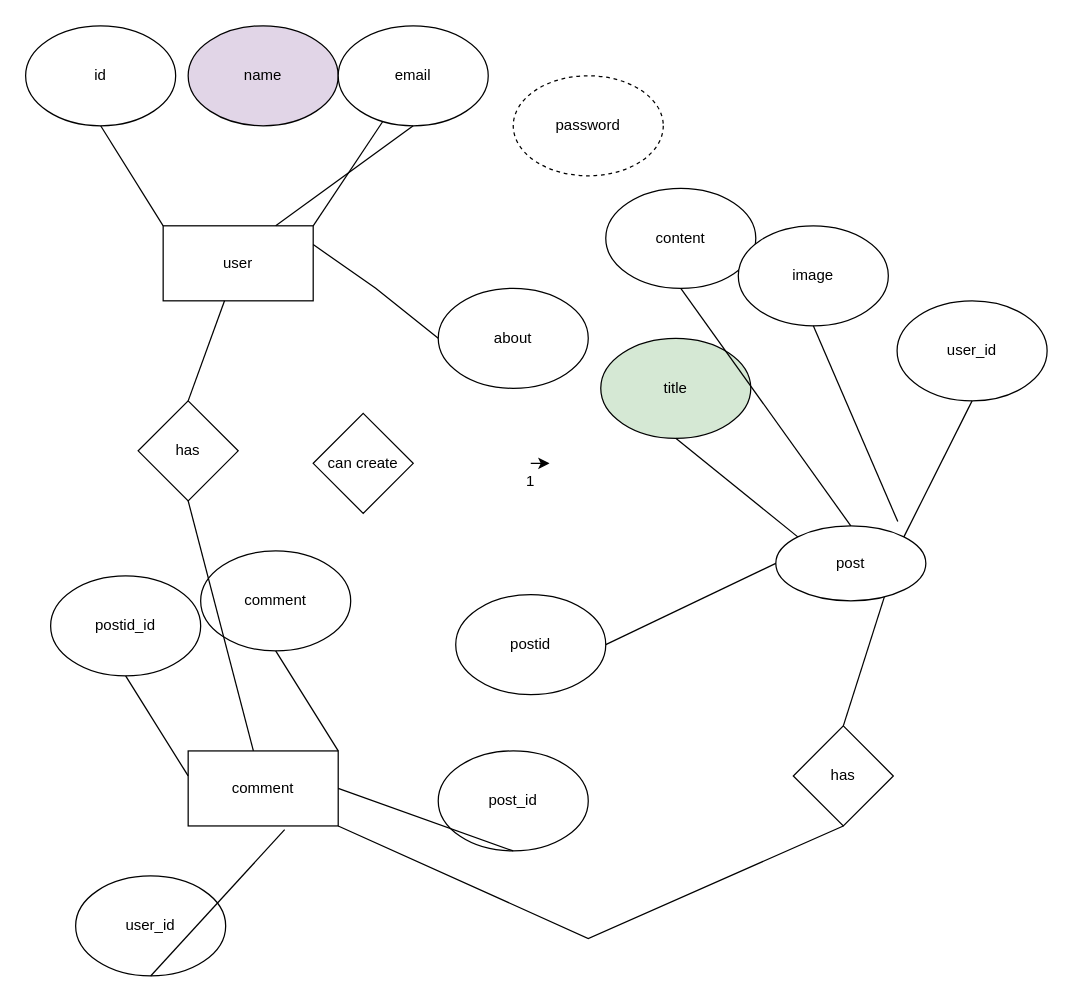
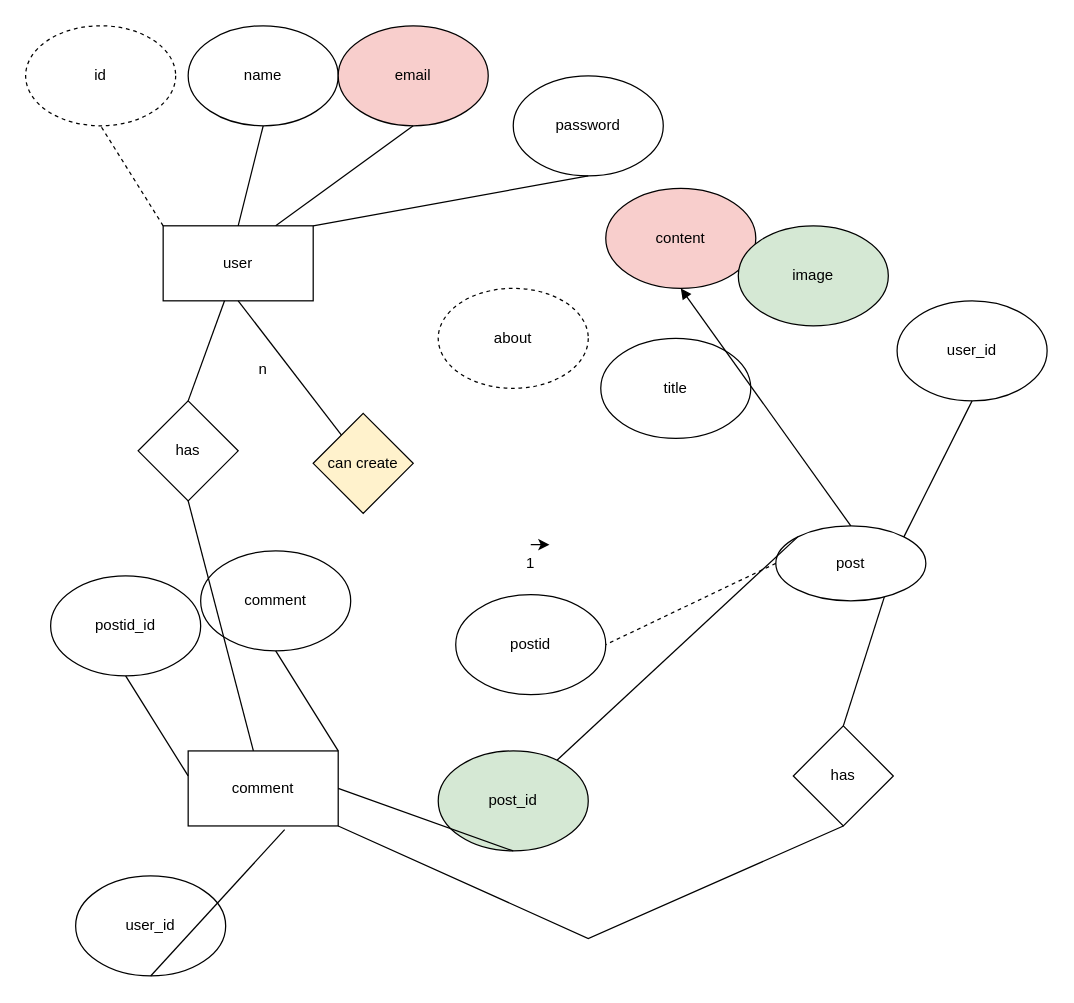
  <mxCell id="0" />
  <mxCell id="1" parent="0" />
  <mxCell id="2" value="user" style="rounded=0;whiteSpace=wrap;html=1;" vertex="1" parent="1"><mxGeometry x="130" y="180" width="120" height="60" as="geometry" /></mxCell>
- <mxCell id="3" value="id" style="ellipse;whiteSpace=wrap;html=1;" vertex="1" parent="1"><mxGeometry x="20" y="20" width="120" height="80" as="geometry" /></mxCell>
- <mxCell id="4" value="" style="endArrow=none;html=1;rounded=0;exitX=0;exitY=0;exitDx=0;exitDy=0;entryX=0.5;entryY=1;entryDx=0;entryDy=0;" edge="1" parent="1" source="2" target="3"><mxGeometry width="50" height="50" relative="1" as="geometry"><mxPoint x="70" y="140" as="sourcePoint" /><mxPoint x="120" y="90" as="targetPoint" /></mxGeometry></mxCell>
- <mxCell id="5" value="name" style="ellipse;whiteSpace=wrap;html=1;fillColor=#e1d5e7;" vertex="1" parent="1"><mxGeometry x="150" y="20" width="120" height="80" as="geometry" /></mxCell>
- <mxCell id="7" value="about" style="ellipse;whiteSpace=wrap;html=1;" vertex="1" parent="1"><mxGeometry x="350" y="230" width="120" height="80" as="geometry" /></mxCell>
- <mxCell id="8" value="" style="endArrow=none;html=1;rounded=0;exitX=1;exitY=0.25;exitDx=0;exitDy=0;entryX=0;entryY=0.5;entryDx=0;entryDy=0;" edge="1" parent="1" target="7" source="2"><mxGeometry width="50" height="50" relative="1" as="geometry"><mxPoint x="160" y="210" as="sourcePoint" /><mxPoint x="150" y="120" as="targetPoint" /><Array as="points"><mxPoint x="300" y="230" /></Array></mxGeometry></mxCell>
- <mxCell id="9" value="password" style="ellipse;whiteSpace=wrap;html=1;dashed=1;" vertex="1" parent="1"><mxGeometry x="410" y="60" width="120" height="80" as="geometry" /></mxCell>
- <mxCell id="10" value="" style="endArrow=none;html=1;rounded=0;exitX=1;exitY=0;exitDx=0;exitDy=0;" edge="1" parent="1" target="11" source="2"><mxGeometry width="50" height="50" relative="1" as="geometry"><mxPoint x="260" y="170" as="sourcePoint" /><mxPoint x="160" y="130" as="targetPoint" /></mxGeometry></mxCell>
- <mxCell id="11" value="email" style="ellipse;whiteSpace=wrap;html=1;" vertex="1" parent="1"><mxGeometry x="270" y="20" width="120" height="80" as="geometry" /></mxCell>
+ <mxCell id="3" value="id" style="ellipse;whiteSpace=wrap;html=1;dashed=1;" vertex="1" parent="1"><mxGeometry x="20" y="20" width="120" height="80" as="geometry" /></mxCell>
+ <mxCell id="4" value="" style="endArrow=none;html=1;rounded=0;exitX=0;exitY=0;exitDx=0;exitDy=0;entryX=0.5;entryY=1;entryDx=0;entryDy=0;dashed=1;" edge="1" parent="1" source="2" target="3"><mxGeometry width="50" height="50" relative="1" as="geometry"><mxPoint x="70" y="140" as="sourcePoint" /><mxPoint x="120" y="90" as="targetPoint" /></mxGeometry></mxCell>
+ <mxCell id="5" value="name" style="ellipse;whiteSpace=wrap;html=1;" vertex="1" parent="1"><mxGeometry x="150" y="20" width="120" height="80" as="geometry" /></mxCell>
+ <mxCell id="6" value="" style="endArrow=none;html=1;rounded=0;exitX=0.5;exitY=0;exitDx=0;exitDy=0;entryX=0.5;entryY=1;entryDx=0;entryDy=0;" edge="1" parent="1" target="5" source="2"><mxGeometry width="50" height="50" relative="1" as="geometry"><mxPoint x="260" y="180" as="sourcePoint" /><mxPoint x="250" y="90" as="targetPoint" /><Array as="points" /></mxGeometry></mxCell>
+ <mxCell id="7" value="about" style="ellipse;whiteSpace=wrap;html=1;dashed=1;" vertex="1" parent="1"><mxGeometry x="350" y="230" width="120" height="80" as="geometry" /></mxCell>
+ <mxCell id="9" value="password" style="ellipse;whiteSpace=wrap;html=1;" vertex="1" parent="1"><mxGeometry x="410" y="60" width="120" height="80" as="geometry" /></mxCell>
+ <mxCell id="10" value="" style="endArrow=none;html=1;rounded=0;entryX=0.5;entryY=1;entryDx=0;entryDy=0;exitX=1;exitY=0;exitDx=0;exitDy=0;" edge="1" parent="1" target="9" source="2"><mxGeometry width="50" height="50" relative="1" as="geometry"><mxPoint x="260" y="170" as="sourcePoint" /><mxPoint x="160" y="130" as="targetPoint" /></mxGeometry></mxCell>
+ <mxCell id="11" value="email" style="ellipse;whiteSpace=wrap;html=1;fillColor=#f8cecc;" vertex="1" parent="1"><mxGeometry x="270" y="20" width="120" height="80" as="geometry" /></mxCell>
  <mxCell id="12" value="" style="endArrow=none;html=1;rounded=0;entryX=0.5;entryY=1;entryDx=0;entryDy=0;" edge="1" parent="1" target="11"><mxGeometry width="50" height="50" relative="1" as="geometry"><mxPoint x="220" y="180" as="sourcePoint" /><mxPoint x="360" y="110" as="targetPoint" /></mxGeometry></mxCell>
  <mxCell id="13" value="post" style="ellipse;whiteSpace=wrap;html=1;" vertex="1" parent="1"><mxGeometry x="620" y="420" width="120" height="60" as="geometry" /></mxCell>
  <mxCell id="14" value="postid" style="ellipse;whiteSpace=wrap;html=1;" vertex="1" parent="1"><mxGeometry x="364" y="475" width="120" height="80" as="geometry" /></mxCell>
- <mxCell id="15" value="" style="endArrow=none;html=1;rounded=0;exitX=0;exitY=0.5;exitDx=0;exitDy=0;entryX=1;entryY=0.5;entryDx=0;entryDy=0;exitPerimeter=0;" edge="1" parent="1" target="14" source="13"><mxGeometry width="50" height="50" relative="1" as="geometry"><mxPoint x="650" y="230" as="sourcePoint" /><mxPoint x="640" y="140" as="targetPoint" /><Array as="points" /></mxGeometry></mxCell>
- <mxCell id="16" value="title" style="ellipse;whiteSpace=wrap;html=1;fillColor=#d5e8d4;" vertex="1" parent="1"><mxGeometry x="480" y="270" width="120" height="80" as="geometry" /></mxCell>
- <mxCell id="17" value="" style="endArrow=none;html=1;rounded=0;exitX=0;exitY=0;exitDx=0;exitDy=0;entryX=0.5;entryY=1;entryDx=0;entryDy=0;" edge="1" parent="1" target="16" source="13"><mxGeometry width="50" height="50" relative="1" as="geometry"><mxPoint x="200" y="250" as="sourcePoint" /><mxPoint x="190" y="160" as="targetPoint" /></mxGeometry></mxCell>
- <mxCell id="18" value="content" style="ellipse;whiteSpace=wrap;html=1;" vertex="1" parent="1"><mxGeometry x="484" y="150" width="120" height="80" as="geometry" /></mxCell>
- <mxCell id="19" value="" style="endArrow=none;html=1;rounded=0;exitX=0.5;exitY=0;exitDx=0;exitDy=0;entryX=0.5;entryY=1;entryDx=0;entryDy=0;" edge="1" parent="1" target="18" source="13"><mxGeometry width="50" height="50" relative="1" as="geometry"><mxPoint x="210" y="260" as="sourcePoint" /><mxPoint x="200" y="170" as="targetPoint" /></mxGeometry></mxCell>
- <mxCell id="20" value="image" style="ellipse;whiteSpace=wrap;html=1;" vertex="1" parent="1"><mxGeometry x="590" y="180" width="120" height="80" as="geometry" /></mxCell>
- <mxCell id="21" value="" style="endArrow=none;html=1;rounded=0;exitX=0.813;exitY=-0.057;exitDx=0;exitDy=0;entryX=0.5;entryY=1;entryDx=0;entryDy=0;exitPerimeter=0;" edge="1" parent="1" target="20" source="13"><mxGeometry width="50" height="50" relative="1" as="geometry"><mxPoint x="220" y="270" as="sourcePoint" /><mxPoint x="210" y="180" as="targetPoint" /></mxGeometry></mxCell>
+ <mxCell id="15" value="" style="endArrow=none;html=1;rounded=0;exitX=0;exitY=0.5;exitDx=0;exitDy=0;entryX=1;entryY=0.5;entryDx=0;entryDy=0;exitPerimeter=0;dashed=1;" edge="1" parent="1" target="14" source="13"><mxGeometry width="50" height="50" relative="1" as="geometry"><mxPoint x="650" y="230" as="sourcePoint" /><mxPoint x="640" y="140" as="targetPoint" /><Array as="points" /></mxGeometry></mxCell>
+ <mxCell id="16" value="title" style="ellipse;whiteSpace=wrap;html=1;" vertex="1" parent="1"><mxGeometry x="480" y="270" width="120" height="80" as="geometry" /></mxCell>
+ <mxCell id="17" value="" style="endArrow=none;html=1;rounded=0;exitX=0;exitY=0;exitDx=0;exitDy=0;" edge="1" parent="1" target="31" source="13"><mxGeometry width="50" height="50" relative="1" as="geometry"><mxPoint x="200" y="250" as="sourcePoint" /><mxPoint x="190" y="160" as="targetPoint" /></mxGeometry></mxCell>
+ <mxCell id="18" value="content" style="ellipse;whiteSpace=wrap;html=1;fillColor=#f8cecc;" vertex="1" parent="1"><mxGeometry x="484" y="150" width="120" height="80" as="geometry" /></mxCell>
+ <mxCell id="19" value="" style="endArrow=block;html=1;rounded=0;exitX=0.5;exitY=0;exitDx=0;exitDy=0;entryX=0.5;entryY=1;entryDx=0;entryDy=0;" edge="1" parent="1" target="18" source="13"><mxGeometry width="50" height="50" relative="1" as="geometry"><mxPoint x="210" y="260" as="sourcePoint" /><mxPoint x="200" y="170" as="targetPoint" /></mxGeometry></mxCell>
+ <mxCell id="20" value="image" style="ellipse;whiteSpace=wrap;html=1;fillColor=#d5e8d4;" vertex="1" parent="1"><mxGeometry x="590" y="180" width="120" height="80" as="geometry" /></mxCell>
  <mxCell id="22" value="user_id" style="ellipse;whiteSpace=wrap;html=1;" vertex="1" parent="1"><mxGeometry x="717" y="240" width="120" height="80" as="geometry" /></mxCell>
  <mxCell id="23" value="" style="endArrow=none;html=1;rounded=0;entryX=0.5;entryY=1;entryDx=0;entryDy=0;exitX=1;exitY=0;exitDx=0;exitDy=0;" edge="1" parent="1" target="22" source="13"><mxGeometry width="50" height="50" relative="1" as="geometry"><mxPoint x="807" y="430" as="sourcePoint" /><mxPoint x="817" y="310" as="targetPoint" /><Array as="points" /></mxGeometry></mxCell>
- <mxCell id="24" value="can create" style="rhombus;whiteSpace=wrap;html=1;" vertex="1" parent="1"><mxGeometry x="250" y="330" width="80" height="80" as="geometry" /></mxCell>
- <mxCell id="27" value="1" style="text;html=1;strokeColor=none;fillColor=none;align=center;verticalAlign=middle;whiteSpace=wrap;rounded=0;" vertex="1" parent="1"><mxGeometry x="394" y="370" width="60" height="30" as="geometry" /></mxCell>
+ <mxCell id="24" value="can create" style="rhombus;whiteSpace=wrap;html=1;fillColor=#fff2cc;" vertex="1" parent="1"><mxGeometry x="250" y="330" width="80" height="80" as="geometry" /></mxCell>
+ <mxCell id="25" value="" style="endArrow=none;html=1;rounded=0;entryX=0.5;entryY=1;entryDx=0;entryDy=0;" edge="1" parent="1" source="24" target="2"><mxGeometry width="50" height="50" relative="1" as="geometry"><mxPoint x="170" y="350" as="sourcePoint" /><mxPoint x="220" y="300" as="targetPoint" /></mxGeometry></mxCell>
+ <mxCell id="26" value="n" style="text;html=1;strokeColor=none;fillColor=none;align=center;verticalAlign=middle;whiteSpace=wrap;rounded=0;" vertex="1" parent="1"><mxGeometry x="180" y="280" width="60" height="30" as="geometry" /></mxCell>
+ <mxCell id="27" value="1" style="text;html=1;strokeColor=none;fillColor=none;align=center;verticalAlign=middle;whiteSpace=wrap;rounded=0;" vertex="1" parent="1"><mxGeometry x="394" y="435" width="60" height="30" as="geometry" /></mxCell>
  <mxCell id="28" value="comment" style="rounded=0;whiteSpace=wrap;html=1;" vertex="1" parent="1"><mxGeometry x="150" y="600" width="120" height="60" as="geometry" /></mxCell>
  <mxCell id="29" value="postid_id" style="ellipse;whiteSpace=wrap;html=1;" vertex="1" parent="1"><mxGeometry x="40" y="460" width="120" height="80" as="geometry" /></mxCell>
  <mxCell id="30" value="" style="endArrow=none;html=1;rounded=0;exitX=0;exitY=0;exitDx=0;exitDy=0;entryX=0.5;entryY=1;entryDx=0;entryDy=0;" edge="1" parent="1" target="29"><mxGeometry width="50" height="50" relative="1" as="geometry"><mxPoint x="150" y="620" as="sourcePoint" /><mxPoint x="140" y="530" as="targetPoint" /></mxGeometry></mxCell>
- <mxCell id="31" value="post_id" style="ellipse;whiteSpace=wrap;html=1;" vertex="1" parent="1"><mxGeometry x="350" y="600" width="120" height="80" as="geometry" /></mxCell>
+ <mxCell id="31" value="post_id" style="ellipse;whiteSpace=wrap;html=1;fillColor=#d5e8d4;" vertex="1" parent="1"><mxGeometry x="350" y="600" width="120" height="80" as="geometry" /></mxCell>
  <mxCell id="32" value="" style="endArrow=none;html=1;rounded=0;exitX=1;exitY=0.5;exitDx=0;exitDy=0;entryX=0.5;entryY=1;entryDx=0;entryDy=0;" edge="1" parent="1" target="31" source="28"><mxGeometry width="50" height="50" relative="1" as="geometry"><mxPoint x="250" y="300" as="sourcePoint" /><mxPoint x="240" y="210" as="targetPoint" /></mxGeometry></mxCell>
  <mxCell id="33" value="user_id" style="ellipse;whiteSpace=wrap;html=1;" vertex="1" parent="1"><mxGeometry x="60" y="700" width="120" height="80" as="geometry" /></mxCell>
  <mxCell id="34" value="" style="endArrow=none;html=1;rounded=0;exitX=0.643;exitY=1.05;exitDx=0;exitDy=0;entryX=0.5;entryY=1;entryDx=0;entryDy=0;exitPerimeter=0;" edge="1" parent="1" target="33" source="28"><mxGeometry width="50" height="50" relative="1" as="geometry"><mxPoint x="260" y="310" as="sourcePoint" /><mxPoint x="250" y="220" as="targetPoint" /></mxGeometry></mxCell>
  <mxCell id="35" value="comment" style="ellipse;whiteSpace=wrap;html=1;" vertex="1" parent="1"><mxGeometry x="160" y="440" width="120" height="80" as="geometry" /></mxCell>
  <mxCell id="36" value="" style="endArrow=none;html=1;rounded=0;exitX=0;exitY=0;exitDx=0;exitDy=0;entryX=0.5;entryY=1;entryDx=0;entryDy=0;" edge="1" parent="1" target="35"><mxGeometry width="50" height="50" relative="1" as="geometry"><mxPoint x="270" y="600" as="sourcePoint" /><mxPoint x="260" y="510" as="targetPoint" /></mxGeometry></mxCell>
  <mxCell id="37" value="has" style="rhombus;whiteSpace=wrap;html=1;" vertex="1" parent="1"><mxGeometry x="110" y="320" width="80" height="80" as="geometry" /></mxCell>
  <mxCell id="38" value="" style="endArrow=none;html=1;rounded=0;exitX=0.5;exitY=0;exitDx=0;exitDy=0;" edge="1" parent="1" source="37" target="2"><mxGeometry width="50" height="50" relative="1" as="geometry"><mxPoint x="100" y="300" as="sourcePoint" /><mxPoint x="150" y="250" as="targetPoint" /></mxGeometry></mxCell>
  <mxCell id="39" value="" style="endArrow=none;html=1;rounded=0;entryX=0.5;entryY=1;entryDx=0;entryDy=0;" edge="1" parent="1" source="28" target="37"><mxGeometry width="50" height="50" relative="1" as="geometry"><mxPoint x="130" y="450" as="sourcePoint" /><mxPoint x="180" y="400" as="targetPoint" /></mxGeometry></mxCell>
  <mxCell id="40" style="edgeStyle=orthogonalEdgeStyle;rounded=0;orthogonalLoop=1;jettySize=auto;html=1;exitX=0.5;exitY=0;exitDx=0;exitDy=0;entryX=0.75;entryY=0;entryDx=0;entryDy=0;" edge="1" parent="1" source="27" target="27"><mxGeometry relative="1" as="geometry" /></mxCell>
  <mxCell id="41" style="edgeStyle=orthogonalEdgeStyle;rounded=0;orthogonalLoop=1;jettySize=auto;html=1;exitX=0.5;exitY=1;exitDx=0;exitDy=0;" edge="1" parent="1" source="27" target="27"><mxGeometry relative="1" as="geometry" /></mxCell>
  <mxCell id="42" value="has" style="rhombus;whiteSpace=wrap;html=1;" vertex="1" parent="1"><mxGeometry x="634" y="580" width="80" height="80" as="geometry" /></mxCell>
  <mxCell id="43" value="" style="endArrow=none;html=1;rounded=0;exitX=0.5;exitY=0;exitDx=0;exitDy=0;entryX=0.75;entryY=1;entryDx=0;entryDy=0;" edge="1" parent="1" source="42" target="13"><mxGeometry width="50" height="50" relative="1" as="geometry"><mxPoint x="624" y="560" as="sourcePoint" /><mxPoint x="703" y="500" as="targetPoint" /></mxGeometry></mxCell>
  <mxCell id="44" value="" style="endArrow=none;html=1;rounded=0;entryX=0.5;entryY=1;entryDx=0;entryDy=0;exitX=1;exitY=1;exitDx=0;exitDy=0;" edge="1" parent="1" target="42" source="28"><mxGeometry width="50" height="50" relative="1" as="geometry"><mxPoint x="726" y="860" as="sourcePoint" /><mxPoint x="704" y="660" as="targetPoint" /><Array as="points"><mxPoint x="470" y="750" /></Array></mxGeometry></mxCell>
